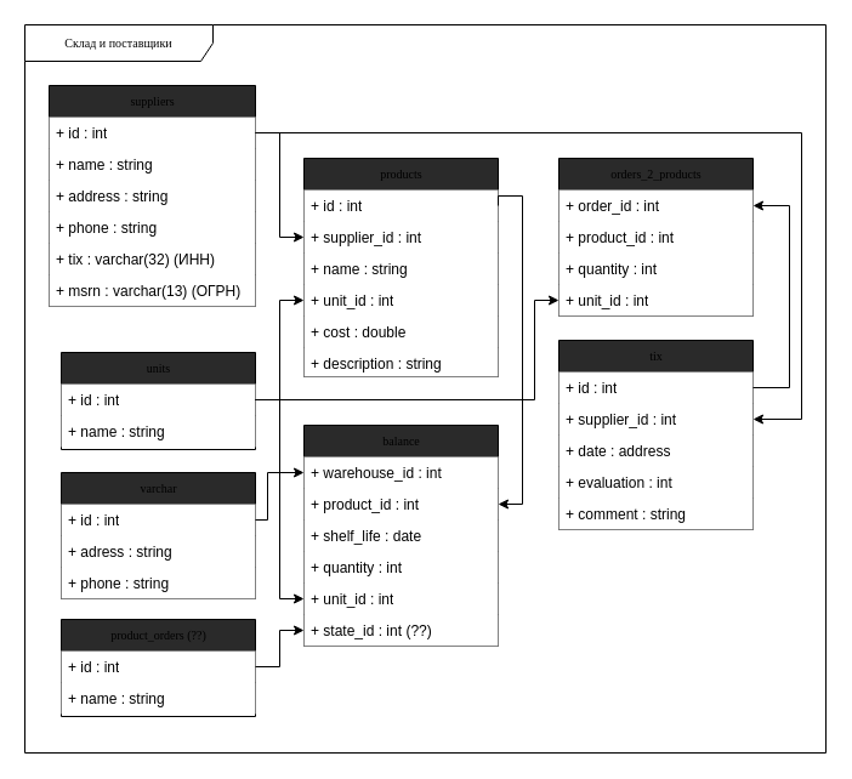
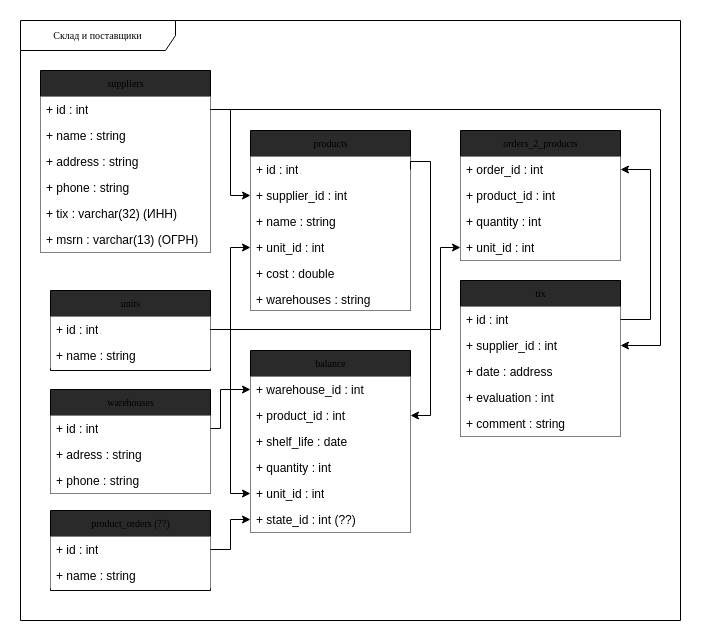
  <mxCell id="0" />
  <mxCell id="1" parent="0" />
  <mxCell id="2" value="Склад и поставщики" style="shape=umlFrame;whiteSpace=wrap;html=1;rounded=0;shadow=0;comic=0;labelBackgroundColor=none;strokeWidth=1;fontFamily=Verdana;fontSize=10;align=center;width=155;height=30;noLabel=0;connectable=1;portConstraintRotation=0;movable=0;" parent="1" vertex="1"><mxGeometry x="20" y="20" width="660" height="600" as="geometry" /></mxCell>
  <mxCell id="3" value="suppliers" style="swimlane;html=1;fontStyle=0;childLayout=stackLayout;horizontal=1;startSize=26;fillColor=#2A2A2A;horizontalStack=0;resizeParent=1;resizeLast=0;collapsible=1;marginBottom=0;swimlaneFillColor=default;rounded=0;shadow=0;comic=0;labelBackgroundColor=#2A2A2A;strokeWidth=1;fontFamily=Verdana;fontSize=10;align=center;" parent="1" vertex="1"><mxGeometry x="40" y="70" width="170" height="182" as="geometry" /></mxCell>
  <mxCell id="4" value="+ id : int" style="text;html=1;strokeColor=none;fillColor=default;align=left;verticalAlign=top;spacingLeft=4;spacingRight=4;whiteSpace=wrap;overflow=hidden;rotatable=0;points=[[0,0.5],[1,0.5]];portConstraint=eastwest;labelBackgroundColor=none;" parent="3" vertex="1"><mxGeometry y="26" width="170" height="26" as="geometry" /></mxCell>
  <mxCell id="5" value="+ name : string" style="text;html=1;strokeColor=none;fillColor=default;align=left;verticalAlign=top;spacingLeft=4;spacingRight=4;whiteSpace=wrap;overflow=hidden;rotatable=0;points=[[0,0.5],[1,0.5]];portConstraint=eastwest;" parent="3" vertex="1"><mxGeometry y="52" width="170" height="26" as="geometry" /></mxCell>
  <mxCell id="6" value="+ address : string" style="text;html=1;strokeColor=none;fillColor=default;align=left;verticalAlign=top;spacingLeft=4;spacingRight=4;whiteSpace=wrap;overflow=hidden;rotatable=0;points=[[0,0.5],[1,0.5]];portConstraint=eastwest;" parent="3" vertex="1"><mxGeometry y="78" width="170" height="26" as="geometry" /></mxCell>
  <mxCell id="7" value="+ phone : string" style="text;html=1;strokeColor=none;fillColor=default;align=left;verticalAlign=top;spacingLeft=4;spacingRight=4;whiteSpace=wrap;overflow=hidden;rotatable=0;points=[[0,0.5],[1,0.5]];portConstraint=eastwest;" parent="3" vertex="1"><mxGeometry y="104" width="170" height="26" as="geometry" /></mxCell>
  <mxCell id="8" value="+ tix : varchar(32) (ИНН)" style="text;html=1;strokeColor=none;fillColor=default;align=left;verticalAlign=top;spacingLeft=4;spacingRight=4;whiteSpace=wrap;overflow=hidden;rotatable=0;points=[[0,0.5],[1,0.5]];portConstraint=eastwest;" parent="3" vertex="1"><mxGeometry y="130" width="170" height="26" as="geometry" /></mxCell>
  <mxCell id="9" value="+ msrn : varchar(13) (ОГРН)" style="text;html=1;strokeColor=none;fillColor=default;align=left;verticalAlign=top;spacingLeft=4;spacingRight=4;whiteSpace=wrap;overflow=hidden;rotatable=0;points=[[0,0.5],[1,0.5]];portConstraint=eastwest;" parent="3" vertex="1"><mxGeometry y="156" width="170" height="26" as="geometry" /></mxCell>
  <mxCell id="10" value="products" style="swimlane;html=1;fontStyle=0;childLayout=stackLayout;horizontal=1;startSize=26;fillColor=#2A2A2A;horizontalStack=0;resizeParent=1;resizeLast=0;collapsible=1;marginBottom=0;swimlaneFillColor=default;rounded=0;shadow=0;comic=0;labelBackgroundColor=#2A2A2A;strokeWidth=1;fontFamily=Verdana;fontSize=10;align=center;" parent="1" vertex="1"><mxGeometry x="250" y="130" width="160" height="180" as="geometry"><mxRectangle x="470" y="180" width="80" height="26" as="alternateBounds" /></mxGeometry></mxCell>
  <mxCell id="11" value="+ id : int" style="text;html=1;strokeColor=none;fillColor=default;align=left;verticalAlign=top;spacingLeft=4;spacingRight=4;whiteSpace=wrap;overflow=hidden;rotatable=0;points=[[0,0.5],[1,0.5]];portConstraint=eastwest;labelBackgroundColor=none;" parent="10" vertex="1"><mxGeometry y="26" width="160" height="26" as="geometry" /></mxCell>
  <mxCell id="12" value="+ supplier_id : int" style="text;html=1;strokeColor=none;fillColor=default;align=left;verticalAlign=top;spacingLeft=4;spacingRight=4;whiteSpace=wrap;overflow=hidden;rotatable=0;points=[[0,0.5],[1,0.5]];portConstraint=eastwest;" parent="10" vertex="1"><mxGeometry y="52" width="160" height="26" as="geometry" /></mxCell>
  <mxCell id="13" value="+ name : string" style="text;html=1;strokeColor=none;fillColor=default;align=left;verticalAlign=top;spacingLeft=4;spacingRight=4;whiteSpace=wrap;overflow=hidden;rotatable=0;points=[[0,0.5],[1,0.5]];portConstraint=eastwest;" parent="10" vertex="1"><mxGeometry y="78" width="160" height="26" as="geometry" /></mxCell>
  <mxCell id="14" value="+ unit_id : int" style="text;html=1;strokeColor=none;fillColor=default;align=left;verticalAlign=top;spacingLeft=4;spacingRight=4;whiteSpace=wrap;overflow=hidden;rotatable=0;points=[[0,0.5],[1,0.5]];portConstraint=eastwest;labelBackgroundColor=none;" parent="10" vertex="1"><mxGeometry y="104" width="160" height="26" as="geometry" /></mxCell>
  <mxCell id="15" value="+ cost : double" style="text;html=1;strokeColor=none;fillColor=default;align=left;verticalAlign=top;spacingLeft=4;spacingRight=4;whiteSpace=wrap;overflow=hidden;rotatable=0;points=[[0,0.5],[1,0.5]];portConstraint=eastwest;" parent="10" vertex="1"><mxGeometry y="130" width="160" height="26" as="geometry" /></mxCell>
- <mxCell id="16" value="+ description : string" style="text;html=1;strokeColor=none;fillColor=default;align=left;verticalAlign=top;spacingLeft=4;spacingRight=4;whiteSpace=wrap;overflow=hidden;rotatable=0;points=[[0,0.5],[1,0.5]];portConstraint=eastwest;" parent="10" vertex="1"><mxGeometry y="156" width="160" height="24" as="geometry" /></mxCell>
+ <mxCell id="16" value="+ warehouses : string" style="text;html=1;strokeColor=none;fillColor=default;align=left;verticalAlign=top;spacingLeft=4;spacingRight=4;whiteSpace=wrap;overflow=hidden;rotatable=0;points=[[0,0.5],[1,0.5]];portConstraint=eastwest;" parent="10" vertex="1"><mxGeometry y="156" width="160" height="24" as="geometry" /></mxCell>
  <mxCell id="17" value="" style="endArrow=classic;html=1;rounded=0;edgeStyle=orthogonalEdgeStyle;exitX=1;exitY=0.5;exitDx=0;exitDy=0;entryX=0;entryY=0.5;entryDx=0;entryDy=0;" parent="1" source="4" target="12" edge="1"><mxGeometry width="50" height="50" relative="1" as="geometry"><mxPoint x="230" y="50" as="sourcePoint" /><mxPoint x="260" y="60" as="targetPoint" /><Array as="points" /></mxGeometry></mxCell>
  <mxCell id="18" value="balance" style="swimlane;html=1;fontStyle=0;childLayout=stackLayout;horizontal=1;startSize=26;fillColor=#2A2A2A;horizontalStack=0;resizeParent=1;resizeLast=0;collapsible=1;marginBottom=0;swimlaneFillColor=default;rounded=0;shadow=0;comic=0;labelBackgroundColor=#2A2A2A;strokeWidth=1;fontFamily=Verdana;fontSize=10;align=center;" parent="1" vertex="1"><mxGeometry x="250" y="350" width="160" height="182" as="geometry"><mxRectangle x="270" y="280" width="80" height="26" as="alternateBounds" /></mxGeometry></mxCell>
  <mxCell id="19" value="+ warehouse_id : int" style="text;html=1;strokeColor=none;fillColor=default;align=left;verticalAlign=top;spacingLeft=4;spacingRight=4;whiteSpace=wrap;overflow=hidden;rotatable=0;points=[[0,0.5],[1,0.5]];portConstraint=eastwest;labelBackgroundColor=none;" parent="18" vertex="1"><mxGeometry y="26" width="160" height="26" as="geometry" /></mxCell>
  <mxCell id="20" value="+ product_id : int" style="text;html=1;strokeColor=none;fillColor=default;align=left;verticalAlign=top;spacingLeft=4;spacingRight=4;whiteSpace=wrap;overflow=hidden;rotatable=0;points=[[0,0.5],[1,0.5]];portConstraint=eastwest;labelBackgroundColor=none;" parent="18" vertex="1"><mxGeometry y="52" width="160" height="26" as="geometry" /></mxCell>
  <mxCell id="21" value="+ shelf_life : date" style="text;html=1;strokeColor=none;fillColor=default;align=left;verticalAlign=top;spacingLeft=4;spacingRight=4;whiteSpace=wrap;overflow=hidden;rotatable=0;points=[[0,0.5],[1,0.5]];portConstraint=eastwest;labelBackgroundColor=none;" parent="18" vertex="1"><mxGeometry y="78" width="160" height="26" as="geometry" /></mxCell>
  <mxCell id="22" value="+ quantity : int" style="text;html=1;strokeColor=none;fillColor=default;align=left;verticalAlign=top;spacingLeft=4;spacingRight=4;whiteSpace=wrap;overflow=hidden;rotatable=0;points=[[0,0.5],[1,0.5]];portConstraint=eastwest;labelBackgroundColor=none;" parent="18" vertex="1"><mxGeometry y="104" width="160" height="26" as="geometry" /></mxCell>
  <mxCell id="23" value="+ unit_id : int" style="text;html=1;strokeColor=none;fillColor=default;align=left;verticalAlign=top;spacingLeft=4;spacingRight=4;whiteSpace=wrap;overflow=hidden;rotatable=0;points=[[0,0.5],[1,0.5]];portConstraint=eastwest;labelBackgroundColor=none;" parent="18" vertex="1"><mxGeometry y="130" width="160" height="26" as="geometry" /></mxCell>
  <mxCell id="24" value="+ state_id : int (??)" style="text;html=1;strokeColor=none;fillColor=default;align=left;verticalAlign=top;spacingLeft=4;spacingRight=4;whiteSpace=wrap;overflow=hidden;rotatable=0;points=[[0,0.5],[1,0.5]];portConstraint=eastwest;labelBackgroundColor=none;" parent="18" vertex="1"><mxGeometry y="156" width="160" height="26" as="geometry" /></mxCell>
  <mxCell id="25" value="units" style="swimlane;html=1;fontStyle=0;childLayout=stackLayout;horizontal=1;startSize=26;fillColor=#2A2A2A;horizontalStack=0;resizeParent=1;resizeLast=0;collapsible=1;marginBottom=0;swimlaneFillColor=default;rounded=0;shadow=0;comic=0;labelBackgroundColor=#2A2A2A;strokeWidth=1;fontFamily=Verdana;fontSize=10;align=center;" parent="1" vertex="1"><mxGeometry x="50" y="290" width="160" height="80" as="geometry"><mxRectangle x="270" y="280" width="80" height="26" as="alternateBounds" /></mxGeometry></mxCell>
  <mxCell id="26" value="+ id : int" style="text;html=1;strokeColor=none;fillColor=default;align=left;verticalAlign=top;spacingLeft=4;spacingRight=4;whiteSpace=wrap;overflow=hidden;rotatable=0;points=[[0,0.5],[1,0.5]];portConstraint=eastwest;labelBackgroundColor=none;" parent="25" vertex="1"><mxGeometry y="26" width="160" height="26" as="geometry" /></mxCell>
  <mxCell id="27" value="+ name : string" style="text;html=1;strokeColor=none;fillColor=default;align=left;verticalAlign=top;spacingLeft=4;spacingRight=4;whiteSpace=wrap;overflow=hidden;rotatable=0;points=[[0,0.5],[1,0.5]];portConstraint=eastwest;labelBackgroundColor=none;" parent="25" vertex="1"><mxGeometry y="52" width="160" height="26" as="geometry" /></mxCell>
  <mxCell id="28" value="" style="endArrow=classic;html=1;rounded=0;edgeStyle=orthogonalEdgeStyle;exitX=1;exitY=0.5;exitDx=0;exitDy=0;entryX=0;entryY=0.5;entryDx=0;entryDy=0;" parent="1" source="26" target="14" edge="1"><mxGeometry width="50" height="50" relative="1" as="geometry"><mxPoint x="460" y="380" as="sourcePoint" /><mxPoint x="230" y="247" as="targetPoint" /><Array as="points"><mxPoint x="230" y="329" /><mxPoint x="230" y="247" /></Array></mxGeometry></mxCell>
- <mxCell id="29" value="varchar" style="swimlane;html=1;fontStyle=0;childLayout=stackLayout;horizontal=1;startSize=26;fillColor=#2A2A2A;horizontalStack=0;resizeParent=1;resizeLast=0;collapsible=1;marginBottom=0;swimlaneFillColor=default;rounded=0;shadow=0;comic=0;labelBackgroundColor=#2A2A2A;strokeWidth=1;fontFamily=Verdana;fontSize=10;align=center;" parent="1" vertex="1"><mxGeometry x="50" y="389" width="160" height="104" as="geometry"><mxRectangle x="270" y="280" width="80" height="26" as="alternateBounds" /></mxGeometry></mxCell>
+ <mxCell id="29" value="warehouses" style="swimlane;html=1;fontStyle=0;childLayout=stackLayout;horizontal=1;startSize=26;fillColor=#2A2A2A;horizontalStack=0;resizeParent=1;resizeLast=0;collapsible=1;marginBottom=0;swimlaneFillColor=default;rounded=0;shadow=0;comic=0;labelBackgroundColor=#2A2A2A;strokeWidth=1;fontFamily=Verdana;fontSize=10;align=center;" parent="1" vertex="1"><mxGeometry x="50" y="389" width="160" height="104" as="geometry"><mxRectangle x="270" y="280" width="80" height="26" as="alternateBounds" /></mxGeometry></mxCell>
  <mxCell id="30" value="+ id : int" style="text;html=1;strokeColor=none;fillColor=default;align=left;verticalAlign=top;spacingLeft=4;spacingRight=4;whiteSpace=wrap;overflow=hidden;rotatable=0;points=[[0,0.5],[1,0.5]];portConstraint=eastwest;labelBackgroundColor=none;" parent="29" vertex="1"><mxGeometry y="26" width="160" height="26" as="geometry" /></mxCell>
  <mxCell id="31" value="+ adress : string" style="text;html=1;strokeColor=none;fillColor=default;align=left;verticalAlign=top;spacingLeft=4;spacingRight=4;whiteSpace=wrap;overflow=hidden;rotatable=0;points=[[0,0.5],[1,0.5]];portConstraint=eastwest;labelBackgroundColor=none;" parent="29" vertex="1"><mxGeometry y="52" width="160" height="26" as="geometry" /></mxCell>
  <mxCell id="32" value="+ phone : string" style="text;html=1;strokeColor=none;fillColor=default;align=left;verticalAlign=top;spacingLeft=4;spacingRight=4;whiteSpace=wrap;overflow=hidden;rotatable=0;points=[[0,0.5],[1,0.5]];portConstraint=eastwest;labelBackgroundColor=none;" parent="29" vertex="1"><mxGeometry y="78" width="160" height="26" as="geometry" /></mxCell>
  <mxCell id="33" value="" style="endArrow=classic;html=1;rounded=0;edgeStyle=orthogonalEdgeStyle;exitX=1;exitY=0.5;exitDx=0;exitDy=0;entryX=1;entryY=0.5;entryDx=0;entryDy=0;" parent="1" source="11" target="20" edge="1"><mxGeometry width="50" height="50" relative="1" as="geometry"><mxPoint x="450" y="319.97" as="sourcePoint" /><mxPoint x="500" y="269.97" as="targetPoint" /><Array as="points"><mxPoint x="410" y="161" /><mxPoint x="430" y="161" /><mxPoint x="430" y="415" /></Array></mxGeometry></mxCell>
  <mxCell id="34" value="" style="endArrow=classic;html=1;rounded=0;edgeStyle=orthogonalEdgeStyle;exitX=1;exitY=0.5;exitDx=0;exitDy=0;entryX=0;entryY=0.5;entryDx=0;entryDy=0;" parent="1" source="30" target="19" edge="1"><mxGeometry width="50" height="50" relative="1" as="geometry"><mxPoint x="20" y="410" as="sourcePoint" /><mxPoint x="70" y="360" as="targetPoint" /><Array as="points"><mxPoint x="220" y="428" /><mxPoint x="220" y="389" /></Array></mxGeometry></mxCell>
  <mxCell id="35" value="" style="endArrow=classic;html=1;rounded=0;edgeStyle=orthogonalEdgeStyle;exitX=1;exitY=0.5;exitDx=0;exitDy=0;entryX=0;entryY=0.5;entryDx=0;entryDy=0;" parent="1" source="26" target="23" edge="1"><mxGeometry width="50" height="50" relative="1" as="geometry"><mxPoint x="280" y="690" as="sourcePoint" /><mxPoint x="330" y="640" as="targetPoint" /><Array as="points" /></mxGeometry></mxCell>
  <mxCell id="36" value="product_orders (??)" style="swimlane;html=1;fontStyle=0;childLayout=stackLayout;horizontal=1;startSize=26;fillColor=#2A2A2A;horizontalStack=0;resizeParent=1;resizeLast=0;collapsible=1;marginBottom=0;swimlaneFillColor=default;rounded=0;shadow=0;comic=0;labelBackgroundColor=#2A2A2A;strokeWidth=1;fontFamily=Verdana;fontSize=10;align=center;" parent="1" vertex="1"><mxGeometry x="50" y="510" width="160" height="80" as="geometry"><mxRectangle x="270" y="280" width="80" height="26" as="alternateBounds" /></mxGeometry></mxCell>
  <mxCell id="37" value="+ id : int" style="text;html=1;strokeColor=none;fillColor=default;align=left;verticalAlign=top;spacingLeft=4;spacingRight=4;whiteSpace=wrap;overflow=hidden;rotatable=0;points=[[0,0.5],[1,0.5]];portConstraint=eastwest;labelBackgroundColor=none;" parent="36" vertex="1"><mxGeometry y="26" width="160" height="26" as="geometry" /></mxCell>
  <mxCell id="38" value="+ name : string" style="text;html=1;strokeColor=none;fillColor=default;align=left;verticalAlign=top;spacingLeft=4;spacingRight=4;whiteSpace=wrap;overflow=hidden;rotatable=0;points=[[0,0.5],[1,0.5]];portConstraint=eastwest;labelBackgroundColor=none;" parent="36" vertex="1"><mxGeometry y="52" width="160" height="26" as="geometry" /></mxCell>
  <mxCell id="39" value="" style="endArrow=classic;html=1;rounded=0;edgeStyle=orthogonalEdgeStyle;exitX=1;exitY=0.5;exitDx=0;exitDy=0;" parent="1" source="37" target="24" edge="1"><mxGeometry width="50" height="50" relative="1" as="geometry"><mxPoint x="230" y="730" as="sourcePoint" /><mxPoint x="280" y="680" as="targetPoint" /></mxGeometry></mxCell>
  <mxCell id="40" value="tix" style="swimlane;html=1;fontStyle=0;childLayout=stackLayout;horizontal=1;startSize=26;fillColor=#2A2A2A;horizontalStack=0;resizeParent=1;resizeLast=0;collapsible=1;marginBottom=0;swimlaneFillColor=default;rounded=0;shadow=0;comic=0;labelBackgroundColor=#2A2A2A;strokeWidth=1;fontFamily=Verdana;fontSize=10;align=center;" parent="1" vertex="1"><mxGeometry x="460" y="280" width="160" height="156" as="geometry" /></mxCell>
  <mxCell id="41" value="+ id : int" style="text;html=1;strokeColor=none;fillColor=default;align=left;verticalAlign=top;spacingLeft=4;spacingRight=4;whiteSpace=wrap;overflow=hidden;rotatable=0;points=[[0,0.5],[1,0.5]];portConstraint=eastwest;labelBackgroundColor=none;" parent="40" vertex="1"><mxGeometry y="26" width="160" height="26" as="geometry" /></mxCell>
  <mxCell id="42" value="+ supplier_id : int" style="text;html=1;strokeColor=none;fillColor=default;align=left;verticalAlign=top;spacingLeft=4;spacingRight=4;whiteSpace=wrap;overflow=hidden;rotatable=0;points=[[0,0.5],[1,0.5]];portConstraint=eastwest;labelBackgroundColor=none;" parent="40" vertex="1"><mxGeometry y="52" width="160" height="26" as="geometry" /></mxCell>
  <mxCell id="43" value="+ date : address" style="text;html=1;strokeColor=none;fillColor=default;align=left;verticalAlign=top;spacingLeft=4;spacingRight=4;whiteSpace=wrap;overflow=hidden;rotatable=0;points=[[0,0.5],[1,0.5]];portConstraint=eastwest;labelBackgroundColor=none;" parent="40" vertex="1"><mxGeometry y="78" width="160" height="26" as="geometry" /></mxCell>
  <mxCell id="44" value="+ evaluation : int" style="text;html=1;strokeColor=none;fillColor=default;align=left;verticalAlign=top;spacingLeft=4;spacingRight=4;whiteSpace=wrap;overflow=hidden;rotatable=0;points=[[0,0.5],[1,0.5]];portConstraint=eastwest;" parent="40" vertex="1"><mxGeometry y="104" width="160" height="26" as="geometry" /></mxCell>
  <mxCell id="45" value="+ comment : string" style="text;html=1;strokeColor=none;fillColor=default;align=left;verticalAlign=top;spacingLeft=4;spacingRight=4;whiteSpace=wrap;overflow=hidden;rotatable=0;points=[[0,0.5],[1,0.5]];portConstraint=eastwest;" parent="40" vertex="1"><mxGeometry y="130" width="160" height="26" as="geometry" /></mxCell>
  <mxCell id="46" value="orders_2_products" style="swimlane;html=1;fontStyle=0;childLayout=stackLayout;horizontal=1;startSize=26;fillColor=#2A2A2A;horizontalStack=0;resizeParent=1;resizeLast=0;collapsible=1;marginBottom=0;swimlaneFillColor=default;rounded=0;shadow=0;comic=0;labelBackgroundColor=#2A2A2A;strokeWidth=1;fontFamily=Verdana;fontSize=10;align=center;" parent="1" vertex="1"><mxGeometry x="460" y="130" width="160" height="130" as="geometry" /></mxCell>
  <mxCell id="47" value="+ order_id : int" style="text;html=1;strokeColor=none;fillColor=default;align=left;verticalAlign=top;spacingLeft=4;spacingRight=4;whiteSpace=wrap;overflow=hidden;rotatable=0;points=[[0,0.5],[1,0.5]];portConstraint=eastwest;labelBackgroundColor=none;" parent="46" vertex="1"><mxGeometry y="26" width="160" height="26" as="geometry" /></mxCell>
  <mxCell id="48" value="+ product_id : int" style="text;html=1;strokeColor=none;fillColor=default;align=left;verticalAlign=top;spacingLeft=4;spacingRight=4;whiteSpace=wrap;overflow=hidden;rotatable=0;points=[[0,0.5],[1,0.5]];portConstraint=eastwest;labelBackgroundColor=none;" parent="46" vertex="1"><mxGeometry y="52" width="160" height="26" as="geometry" /></mxCell>
  <mxCell id="49" value="+ quantity : int" style="text;html=1;strokeColor=none;fillColor=default;align=left;verticalAlign=top;spacingLeft=4;spacingRight=4;whiteSpace=wrap;overflow=hidden;rotatable=0;points=[[0,0.5],[1,0.5]];portConstraint=eastwest;labelBackgroundColor=none;" parent="46" vertex="1"><mxGeometry y="78" width="160" height="26" as="geometry" /></mxCell>
  <mxCell id="50" value="+ unit_id : int" style="text;html=1;strokeColor=none;fillColor=default;align=left;verticalAlign=top;spacingLeft=4;spacingRight=4;whiteSpace=wrap;overflow=hidden;rotatable=0;points=[[0,0.5],[1,0.5]];portConstraint=eastwest;labelBackgroundColor=none;" parent="46" vertex="1"><mxGeometry y="104" width="160" height="26" as="geometry" /></mxCell>
  <mxCell id="51" value="" style="endArrow=classic;html=1;rounded=0;edgeStyle=orthogonalEdgeStyle;exitX=1;exitY=0.5;exitDx=0;exitDy=0;" parent="1" source="41" target="47" edge="1"><mxGeometry width="50" height="50" relative="1" as="geometry"><mxPoint x="710" y="330" as="sourcePoint" /><mxPoint x="760" y="280" as="targetPoint" /><Array as="points"><mxPoint x="650" y="319" /><mxPoint x="650" y="169" /></Array></mxGeometry></mxCell>
  <mxCell id="52" value="" style="endArrow=classic;html=1;rounded=0;edgeStyle=orthogonalEdgeStyle;exitX=1;exitY=0.5;exitDx=0;exitDy=0;entryX=1;entryY=0.5;entryDx=0;entryDy=0;" parent="1" source="4" target="42" edge="1"><mxGeometry width="50" height="50" relative="1" as="geometry"><mxPoint x="690" y="170" as="sourcePoint" /><mxPoint x="740" y="120" as="targetPoint" /><Array as="points"><mxPoint x="660" y="109" /><mxPoint x="660" y="345" /></Array></mxGeometry></mxCell>
  <mxCell id="53" value="" style="endArrow=classic;html=1;rounded=0;edgeStyle=orthogonalEdgeStyle;exitX=1;exitY=0.5;exitDx=0;exitDy=0;entryX=0;entryY=0.5;entryDx=0;entryDy=0;" parent="1" source="26" target="50" edge="1"><mxGeometry width="50" height="50" relative="1" as="geometry"><mxPoint x="740" y="400" as="sourcePoint" /><mxPoint x="790" y="350" as="targetPoint" /><Array as="points"><mxPoint x="440" y="329" /><mxPoint x="440" y="247" /></Array></mxGeometry></mxCell>
